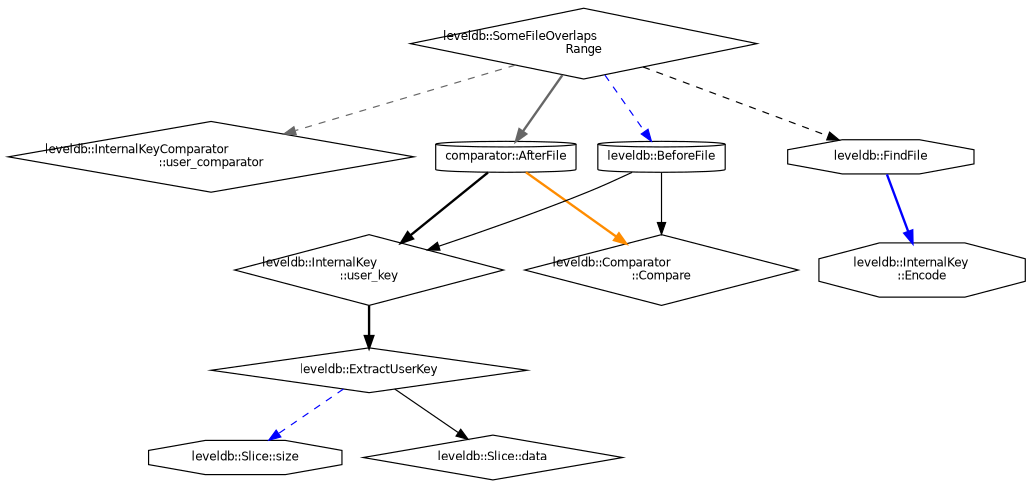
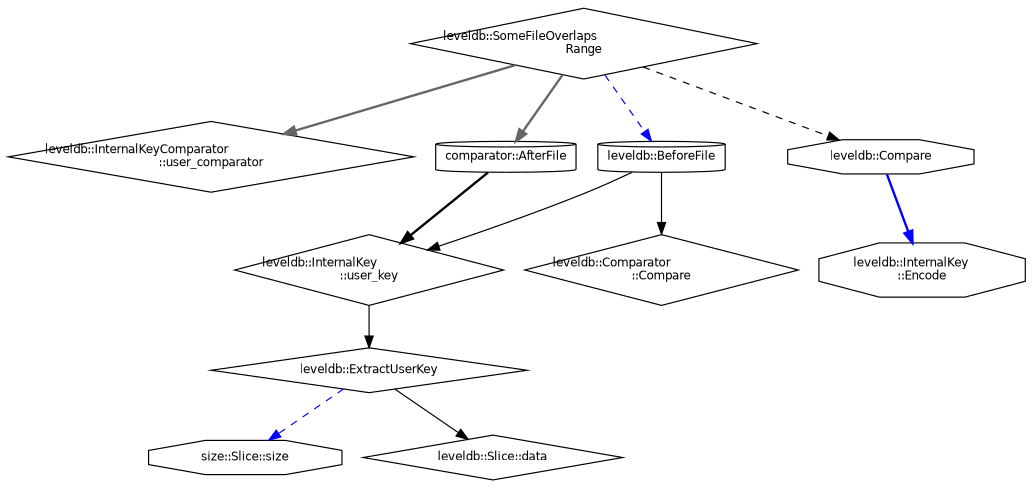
  digraph {
    rankdir=TB
    node [color=black fillcolor=white fontname=Helvetica fontsize=10 shape=diamond style=filled]
    edge [color=black fontname=Helvetica fontsize=10 labelfontname=Helvetica labelfontsize=10 style=bold]
    n1 [height=0.2 label="leveldb::SomeFileOverlaps\lRange" width=0.4]
    n2 [height=0.2 label="leveldb::InternalKeyComparator\l::user_comparator" width=0.4]
    n3 [height=0.2 label="comparator::AfterFile" shape=cylinder width=0.4]
    n4 [height=0.2 label="leveldb::BeforeFile" shape=cylinder width=0.4]
-   n5 [height=0.2 label="leveldb::FindFile" shape=octagon width=0.4]
+   n5 [height=0.2 label="leveldb::Compare" shape=octagon width=0.4]
    n6 [height=0.2 label="leveldb::Comparator\l::Compare" width=0.4]
    n7 [height=0.2 label="leveldb::InternalKey\l::user_key" width=0.4]
    n8 [height=0.2 label="leveldb::InternalKey\l::Encode" shape=octagon width=0.4]
    n9 [height=0.2 label="leveldb::ExtractUserKey" width=0.4]
-   n10 [height=0.2 label="leveldb::Slice::size" shape=octagon width=0.4]
+   n10 [height=0.2 label="size::Slice::size" shape=octagon width=0.4]
    n11 [height=0.2 label="leveldb::Slice::data" width=0.4]
-   n1 -> n2 [color=gray40 style=dashed]
+   n1 -> n2 [color=gray40]
    n1 -> n3 [color=gray40]
    n1 -> n4 [color=blue style=dashed]
    n1 -> n5 [style=dashed]
-   n3 -> n6 [color=darkorange]
    n3 -> n7
    n4 -> n6 [style=solid]
    n4 -> n7 [style=solid]
    n5 -> n8 [color=blue]
-   n7 -> n9
+   n7 -> n9 [style=solid]
    n9 -> n10 [color=blue style=dashed]
    n9 -> n11 [style=solid]
  }
